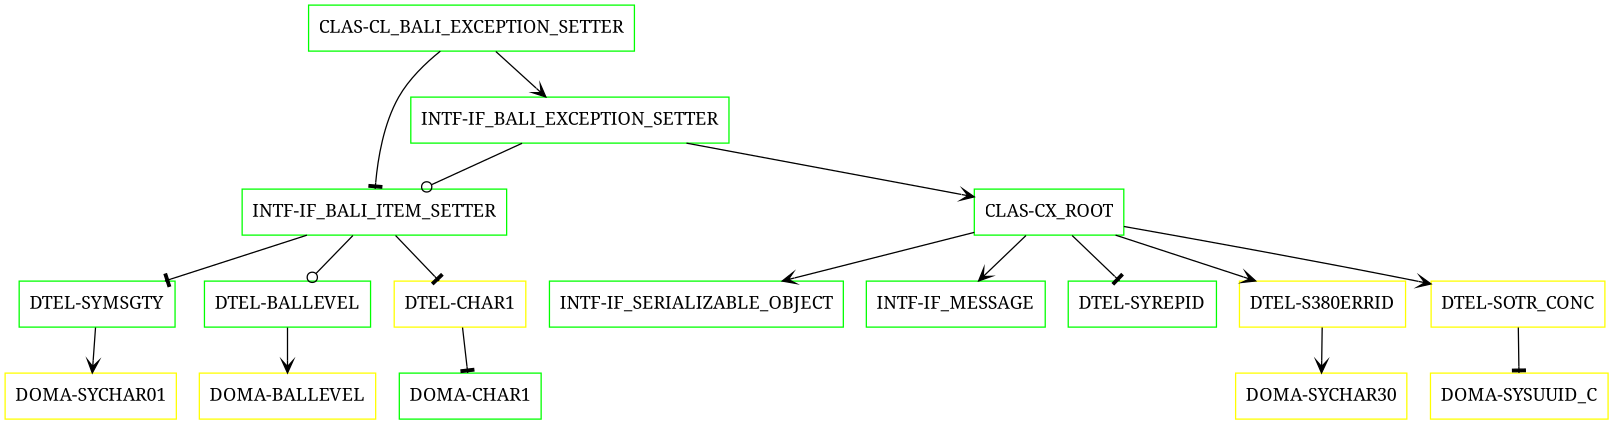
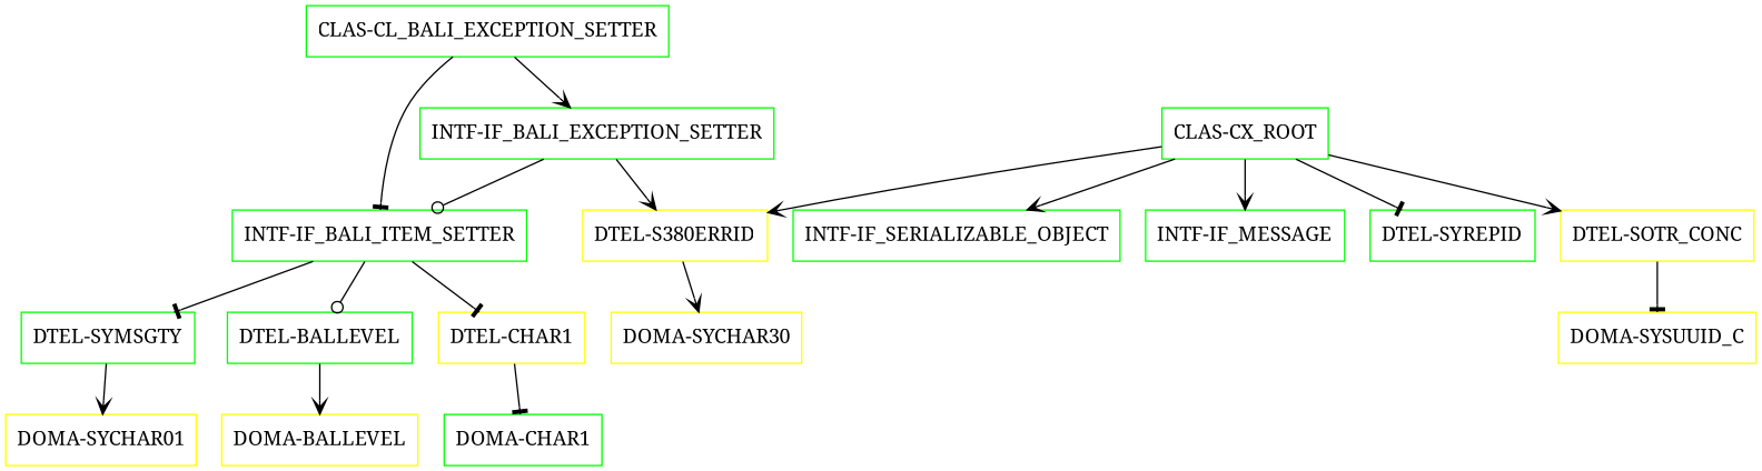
  digraph {
    fontname="Noto Serif"
    node [color=green fontname="Noto Serif" shape=box]
    edge [arrowhead=vee fontname="Noto Serif"]
    "CLAS-CL_BALI_EXCEPTION_SETTER"
    "INTF-IF_BALI_ITEM_SETTER"
    "INTF-IF_BALI_EXCEPTION_SETTER"
    "DTEL-SYMSGTY"
    "DTEL-BALLEVEL"
    "DTEL-CHAR1" [color=yellow]
    "CLAS-CX_ROOT"
    "DOMA-SYCHAR01" [color=yellow]
    "DOMA-BALLEVEL" [color=yellow]
    "DOMA-CHAR1"
    "INTF-IF_SERIALIZABLE_OBJECT"
    "INTF-IF_MESSAGE"
    "DTEL-SYREPID"
    "DTEL-S380ERRID" [color=yellow]
    "DTEL-SOTR_CONC" [color=yellow]
    "DOMA-SYCHAR30" [color=yellow]
    "DOMA-SYSUUID_C" [color=yellow]
    "CLAS-CL_BALI_EXCEPTION_SETTER" -> "INTF-IF_BALI_ITEM_SETTER" [arrowhead=tee]
    "CLAS-CL_BALI_EXCEPTION_SETTER" -> "INTF-IF_BALI_EXCEPTION_SETTER"
    "INTF-IF_BALI_ITEM_SETTER" -> "DTEL-SYMSGTY" [arrowhead=tee]
    "INTF-IF_BALI_ITEM_SETTER" -> "DTEL-BALLEVEL" [arrowhead=odot]
    "INTF-IF_BALI_ITEM_SETTER" -> "DTEL-CHAR1" [arrowhead=tee]
    "INTF-IF_BALI_EXCEPTION_SETTER" -> "INTF-IF_BALI_ITEM_SETTER" [arrowhead=odot]
-   "INTF-IF_BALI_EXCEPTION_SETTER" -> "CLAS-CX_ROOT"
+   "INTF-IF_BALI_EXCEPTION_SETTER" -> "DTEL-S380ERRID"
    "DTEL-SYMSGTY" -> "DOMA-SYCHAR01"
    "DTEL-BALLEVEL" -> "DOMA-BALLEVEL"
    "DTEL-CHAR1" -> "DOMA-CHAR1" [arrowhead=tee]
    "CLAS-CX_ROOT" -> "INTF-IF_SERIALIZABLE_OBJECT"
    "CLAS-CX_ROOT" -> "INTF-IF_MESSAGE"
    "CLAS-CX_ROOT" -> "DTEL-SYREPID" [arrowhead=tee]
    "CLAS-CX_ROOT" -> "DTEL-S380ERRID"
    "CLAS-CX_ROOT" -> "DTEL-SOTR_CONC"
    "DTEL-S380ERRID" -> "DOMA-SYCHAR30"
    "DTEL-SOTR_CONC" -> "DOMA-SYSUUID_C" [arrowhead=tee]
  }
